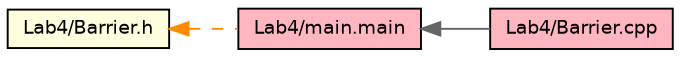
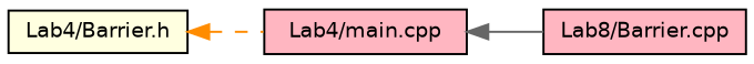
  digraph {
    rankdir=LR
    node [color=black fillcolor=lightpink fontname=Helvetica fontsize=10 shape=record style=filled]
    edge [dir=back fontname=Helvetica fontsize=10 labelfontname=Helvetica labelfontsize=10]
    n1 [fillcolor=lightyellow fontcolor=black height=0.2 label="Lab4/Barrier.h" width=0.4]
-   n2 [height=0.2 label="Lab4/main.main" width=0.4]
-   n3 [height=0.2 label="Lab4/Barrier.cpp" width=0.4]
+   n2 [height=0.2 label="Lab4/main.cpp" width=0.4]
+   n3 [height=0.2 label="Lab8/Barrier.cpp" width=0.4]
    n1 -> n2 [color=darkorange style=dashed]
    n2 -> n3 [color=gray40 style=solid]
  }
